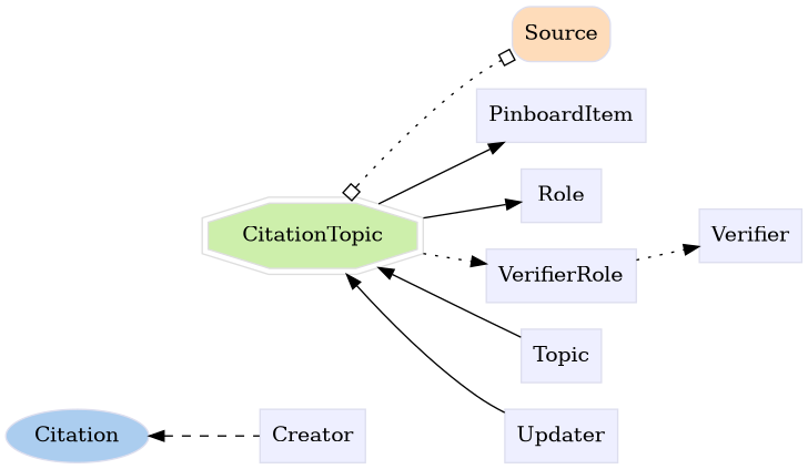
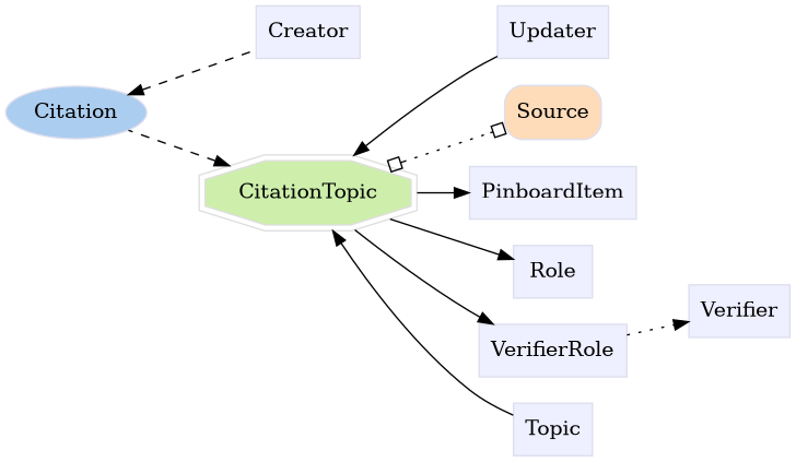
  digraph {
    rankdir=LR
    node [color="#dddeee" fillcolor="#eeefff" group=supporting shape=box style=filled]
    n1 [fillcolor="#fedcba" group=core height=0.51389 label=Source shape=Mrecord width=0.75]
    n2 [fillcolor="#abcdef" group=annotator height=0.5 label=Citation shape=oval width=1.0832]
    n3 [color="#dedede" fillcolor="#cdefab" group=target height=0.61111 label=CitationTopic shape=doubleoctagon width=1.9089]
    n4 [height=0.5 label=PinboardItem width=1.2639]
    n5 [height=0.5 label=Role width=0.75]
    n6 [height=0.5 label=VerifierRole width=1.1528]
    n7 [height=0.5 label=Verifier width=0.79167]
    n8 [height=0.5 label=Creator width=0.79167]
    n9 [height=0.5 label=Topic width=0.75]
    n10 [height=0.5 label=Updater width=0.83333]
    subgraph sub_1 {
      n1
    }
    subgraph sub_2 {
      rank=min
      n2
    }
    subgraph sub_3 {
      n3
      n4
      n5
      n6
      n7
      n8
      n9
      n10
    }
    n2 -> n8 [dir=back style=dashed]
    n3 -> n1 [arrowhead=obox arrowtail=obox dir=both style=dotted]
+   n3 -> n2 [dir=back style=dashed]
    n3 -> n4
    n3 -> n5
-   n3 -> n6 [style=dotted]
+   n3 -> n6
    n3 -> n9 [dir=back style=solid]
    n3 -> n10 [dir=back style=solid]
    n5 -> n7 [style=invis]
    n6 -> n7 [style=dotted]
    n8 -> n10 [style=invis]
  }
